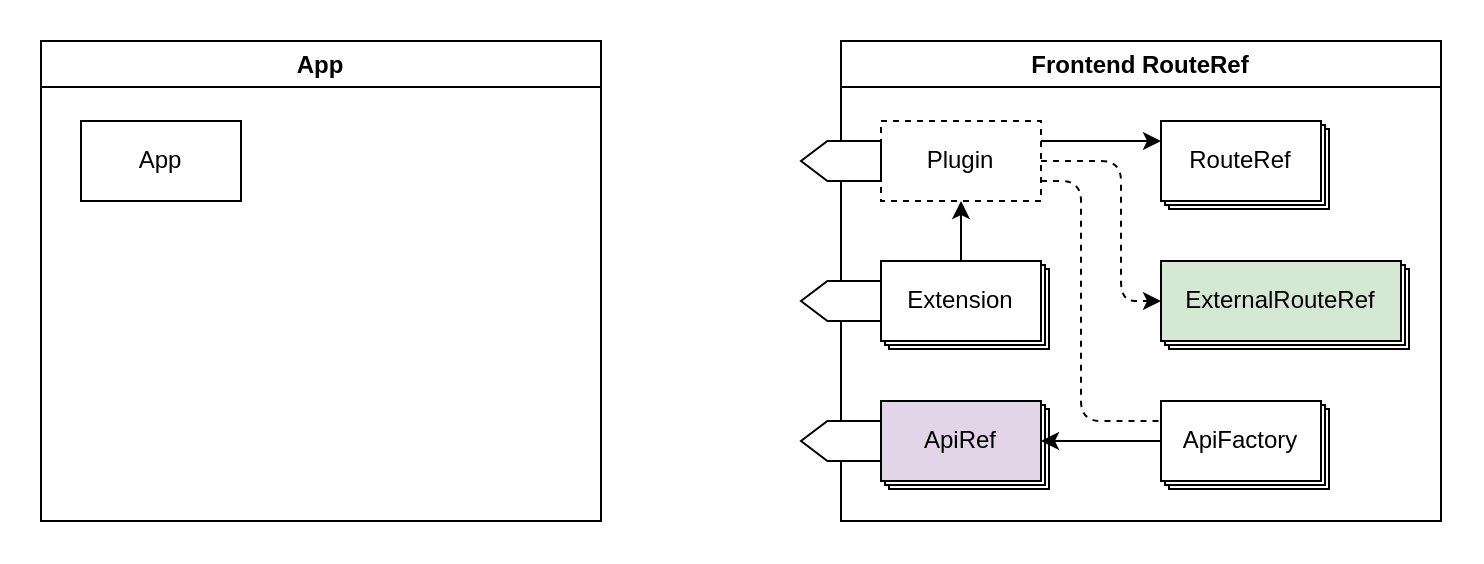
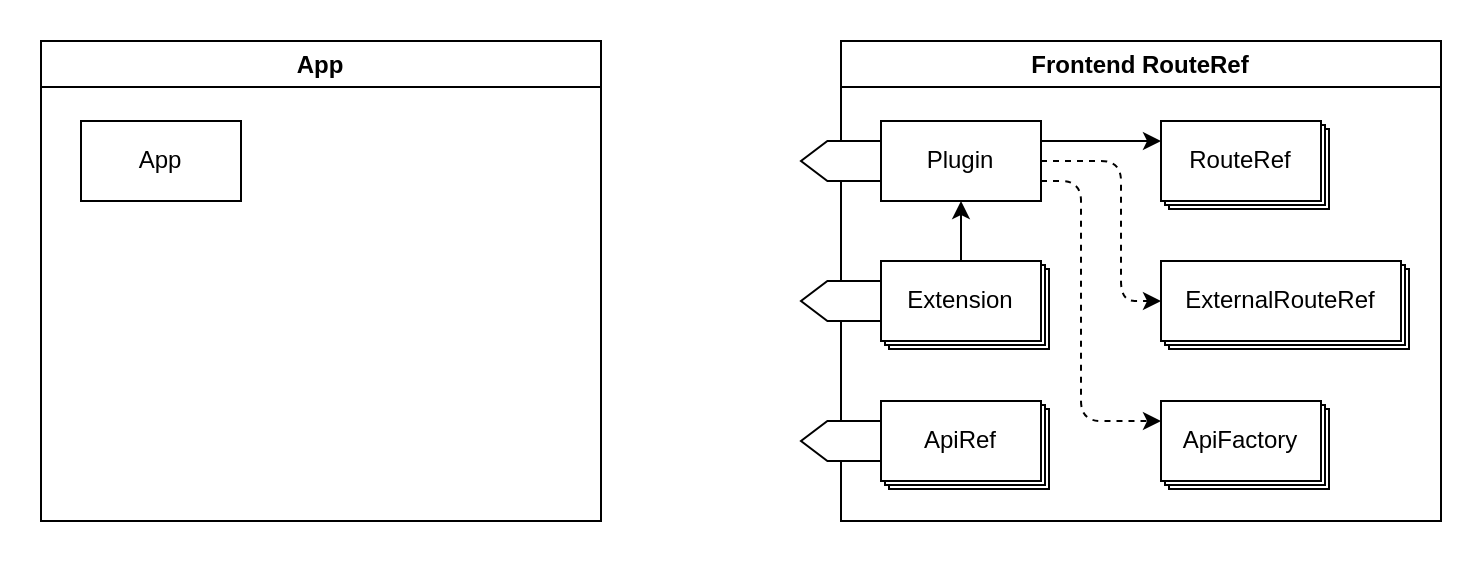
  <mxCell id="0" />
  <mxCell id="1" parent="0" />
  <mxCell id="2" value="App" style="swimlane;" vertex="1" parent="1"><mxGeometry x="20" y="20" width="280" height="240" as="geometry" /></mxCell>
  <mxCell id="3" value="App" style="rounded=0;whiteSpace=wrap;html=1;" vertex="1" parent="2"><mxGeometry x="20" y="40" width="80" height="40" as="geometry" /></mxCell>
  <mxCell id="4" value="" style="group" vertex="1" connectable="0" parent="1"><mxGeometry x="400" y="20" width="320" height="240" as="geometry" /></mxCell>
  <mxCell id="5" value="Extensions" style="rounded=0;whiteSpace=wrap;html=1;" vertex="1" parent="4"><mxGeometry x="44" y="114" width="80" height="40" as="geometry" /></mxCell>
  <mxCell id="6" value="RouteRef" style="rounded=0;whiteSpace=wrap;html=1;" vertex="1" parent="4"><mxGeometry x="184" y="44" width="80" height="40" as="geometry" /></mxCell>
  <mxCell id="7" value="RouteRef" style="rounded=0;whiteSpace=wrap;html=1;" vertex="1" parent="4"><mxGeometry x="184" y="114" width="120" height="40" as="geometry" /></mxCell>
  <mxCell id="8" value="Frontend RouteRef" style="swimlane;" vertex="1" parent="4"><mxGeometry x="20" width="300" height="240" as="geometry" /></mxCell>
- <mxCell id="9" value="Plugin" style="rounded=0;whiteSpace=wrap;html=1;dashed=1;" vertex="1" parent="8"><mxGeometry x="20" y="40" width="80" height="40" as="geometry" /></mxCell>
+ <mxCell id="9" value="Plugin" style="rounded=0;whiteSpace=wrap;html=1;" vertex="1" parent="8"><mxGeometry x="20" y="40" width="80" height="40" as="geometry" /></mxCell>
  <mxCell id="10" value="RouteRef" style="rounded=0;whiteSpace=wrap;html=1;" vertex="1" parent="8"><mxGeometry x="162" y="42" width="80" height="40" as="geometry" /></mxCell>
  <mxCell id="11" value="RouteRef" style="rounded=0;whiteSpace=wrap;html=1;" vertex="1" parent="8"><mxGeometry x="160" y="40" width="80" height="40" as="geometry" /></mxCell>
  <mxCell id="12" value="Extensions" style="rounded=0;whiteSpace=wrap;html=1;" vertex="1" parent="8"><mxGeometry x="22" y="112" width="80" height="40" as="geometry" /></mxCell>
  <mxCell id="13" value="Extension" style="rounded=0;whiteSpace=wrap;html=1;" vertex="1" parent="8"><mxGeometry x="20" y="110" width="80" height="40" as="geometry" /></mxCell>
  <mxCell id="14" value="" style="endArrow=classic;html=1;dashed=0;" edge="1" parent="8" source="13" target="9"><mxGeometry width="50" height="50" relative="1" as="geometry"><mxPoint x="90" y="100" as="sourcePoint" /><mxPoint y="130" as="targetPoint" /></mxGeometry></mxCell>
  <mxCell id="15" value="" style="endArrow=classic;html=1;entryX=0;entryY=0.25;entryDx=0;entryDy=0;exitX=1;exitY=0.25;exitDx=0;exitDy=0;" edge="1" parent="8" source="9" target="11"><mxGeometry width="50" height="50" relative="1" as="geometry"><mxPoint x="70" y="90" as="sourcePoint" /><mxPoint x="140" y="80" as="targetPoint" /></mxGeometry></mxCell>
  <mxCell id="16" value="RouteRef" style="rounded=0;whiteSpace=wrap;html=1;" vertex="1" parent="8"><mxGeometry x="162" y="112" width="120" height="40" as="geometry" /></mxCell>
- <mxCell id="17" value="ExternalRouteRef" style="rounded=0;whiteSpace=wrap;html=1;fillColor=#d5e8d4;" vertex="1" parent="8"><mxGeometry x="160" y="110" width="120" height="40" as="geometry" /></mxCell>
+ <mxCell id="17" value="ExternalRouteRef" style="rounded=0;whiteSpace=wrap;html=1;" vertex="1" parent="8"><mxGeometry x="160" y="110" width="120" height="40" as="geometry" /></mxCell>
  <mxCell id="18" value="" style="endArrow=classic;html=1;exitX=1;exitY=0.5;exitDx=0;exitDy=0;edgeStyle=orthogonalEdgeStyle;entryX=0;entryY=0.5;entryDx=0;entryDy=0;dashed=1;" edge="1" parent="8" source="9" target="17"><mxGeometry width="50" height="50" relative="1" as="geometry"><mxPoint x="110" y="70" as="sourcePoint" /><mxPoint x="140" y="150" as="targetPoint" /><Array as="points"><mxPoint x="140" y="60" /><mxPoint x="140" y="130" /></Array></mxGeometry></mxCell>
  <mxCell id="19" value="" style="html=1;shadow=0;dashed=0;align=center;verticalAlign=middle;shape=mxgraph.arrows2.arrow;dy=0;dx=13.2;notch=0;flipH=1;" vertex="1" parent="8"><mxGeometry x="-20" y="120" width="40" height="20" as="geometry" /></mxCell>
  <mxCell id="20" value="Extensions" style="rounded=0;whiteSpace=wrap;html=1;" vertex="1" parent="8"><mxGeometry x="24" y="184" width="80" height="40" as="geometry" /></mxCell>
  <mxCell id="21" value="Extensions" style="rounded=0;whiteSpace=wrap;html=1;" vertex="1" parent="8"><mxGeometry x="22" y="182" width="80" height="40" as="geometry" /></mxCell>
- <mxCell id="22" value="ApiRef" style="rounded=0;whiteSpace=wrap;html=1;fillColor=#e1d5e7;" vertex="1" parent="8"><mxGeometry x="20" y="180" width="80" height="40" as="geometry" /></mxCell>
+ <mxCell id="22" value="ApiRef" style="rounded=0;whiteSpace=wrap;html=1;" vertex="1" parent="8"><mxGeometry x="20" y="180" width="80" height="40" as="geometry" /></mxCell>
  <mxCell id="23" value="Extensions" style="rounded=0;whiteSpace=wrap;html=1;" vertex="1" parent="8"><mxGeometry x="164" y="184" width="80" height="40" as="geometry" /></mxCell>
  <mxCell id="24" value="Extensions" style="rounded=0;whiteSpace=wrap;html=1;" vertex="1" parent="8"><mxGeometry x="162" y="182" width="80" height="40" as="geometry" /></mxCell>
  <mxCell id="25" value="ApiFactory" style="rounded=0;whiteSpace=wrap;html=1;" vertex="1" parent="8"><mxGeometry x="160" y="180" width="80" height="40" as="geometry" /></mxCell>
- <mxCell id="26" value="" style="endArrow=classic;html=1;exitX=0;exitY=0.5;exitDx=0;exitDy=0;" edge="1" parent="8" source="25" target="22"><mxGeometry width="50" height="50" relative="1" as="geometry"><mxPoint x="98.571" y="90" as="sourcePoint" /><mxPoint x="170" y="140" as="targetPoint" /></mxGeometry></mxCell>
- <mxCell id="27" value="" style="endArrow=none;html=1;dashed=1;edgeStyle=orthogonalEdgeStyle;entryX=0;entryY=0.25;entryDx=0;entryDy=0;exitX=1;exitY=0.75;exitDx=0;exitDy=0;" edge="1" parent="8" source="9" target="25"><mxGeometry width="50" height="50" relative="1" as="geometry"><mxPoint x="70" y="120" as="sourcePoint" /><mxPoint x="70" y="90" as="targetPoint" /><Array as="points"><mxPoint x="120" y="70" /><mxPoint x="120" y="190" /></Array></mxGeometry></mxCell>
+ <mxCell id="27" value="" style="endArrow=classic;html=1;dashed=1;edgeStyle=orthogonalEdgeStyle;entryX=0;entryY=0.25;entryDx=0;entryDy=0;exitX=1;exitY=0.75;exitDx=0;exitDy=0;" edge="1" parent="8" source="9" target="25"><mxGeometry width="50" height="50" relative="1" as="geometry"><mxPoint x="70" y="120" as="sourcePoint" /><mxPoint x="70" y="90" as="targetPoint" /><Array as="points"><mxPoint x="120" y="70" /><mxPoint x="120" y="190" /></Array></mxGeometry></mxCell>
  <mxCell id="28" value="" style="html=1;shadow=0;dashed=0;align=center;verticalAlign=middle;shape=mxgraph.arrows2.arrow;dy=0;dx=13.2;notch=0;flipH=1;" vertex="1" parent="8"><mxGeometry x="-20" y="190" width="40" height="20" as="geometry" /></mxCell>
  <mxCell id="29" value="" style="html=1;shadow=0;dashed=0;align=center;verticalAlign=middle;shape=mxgraph.arrows2.arrow;dy=0;dx=13.2;notch=0;flipH=1;" vertex="1" parent="4"><mxGeometry y="50" width="40" height="20" as="geometry" /></mxCell>
